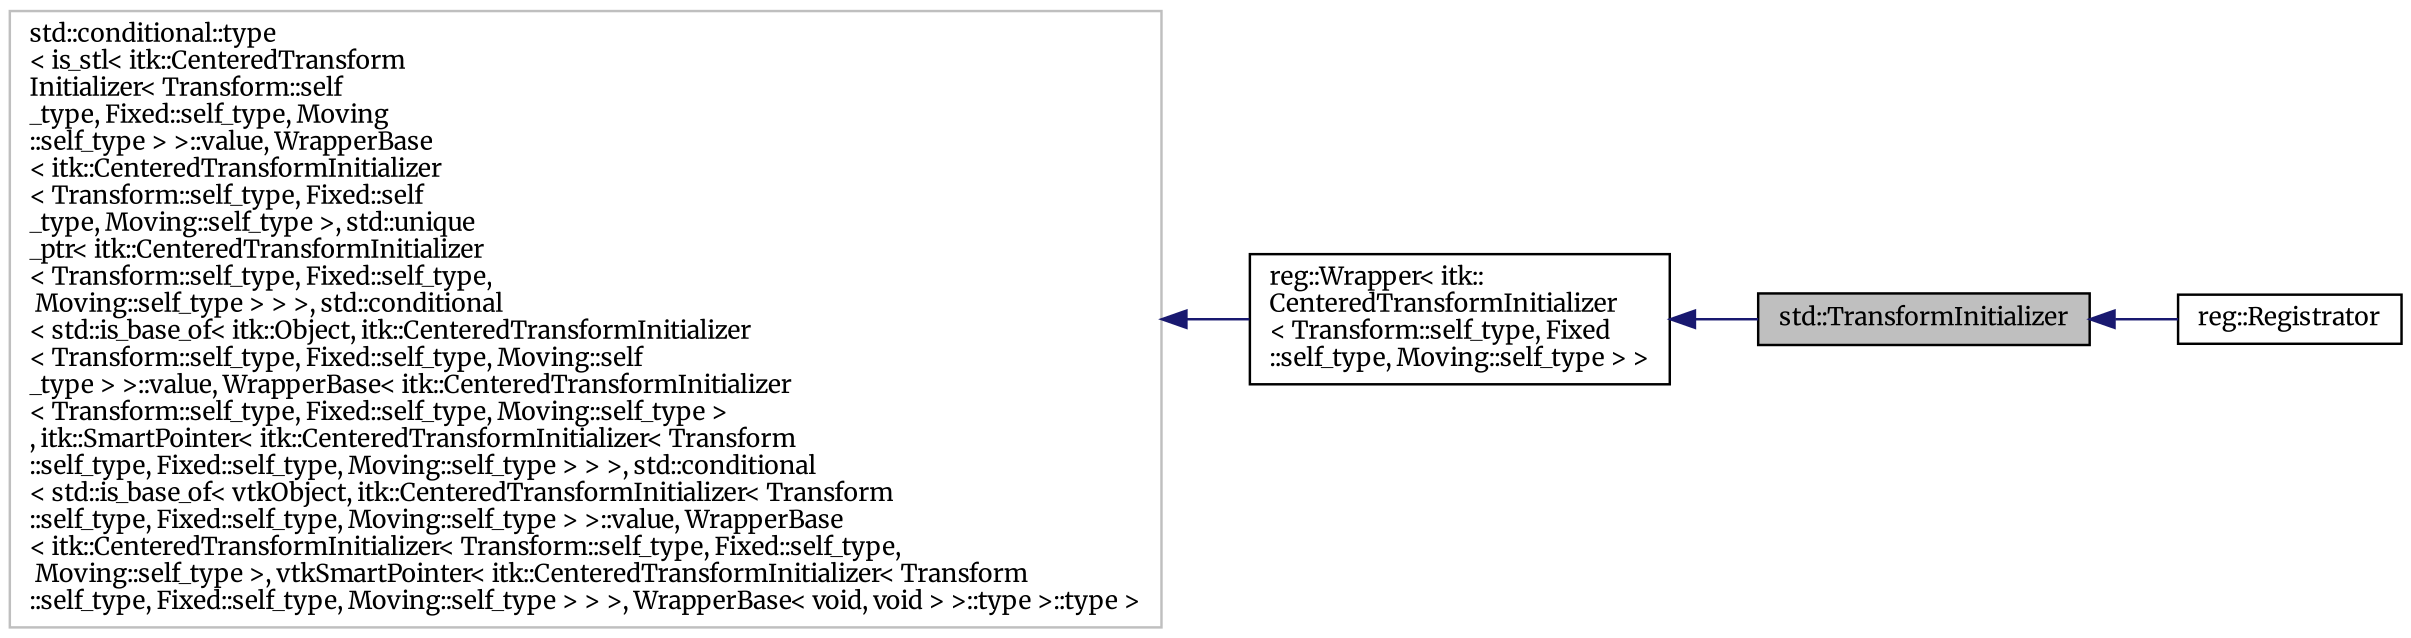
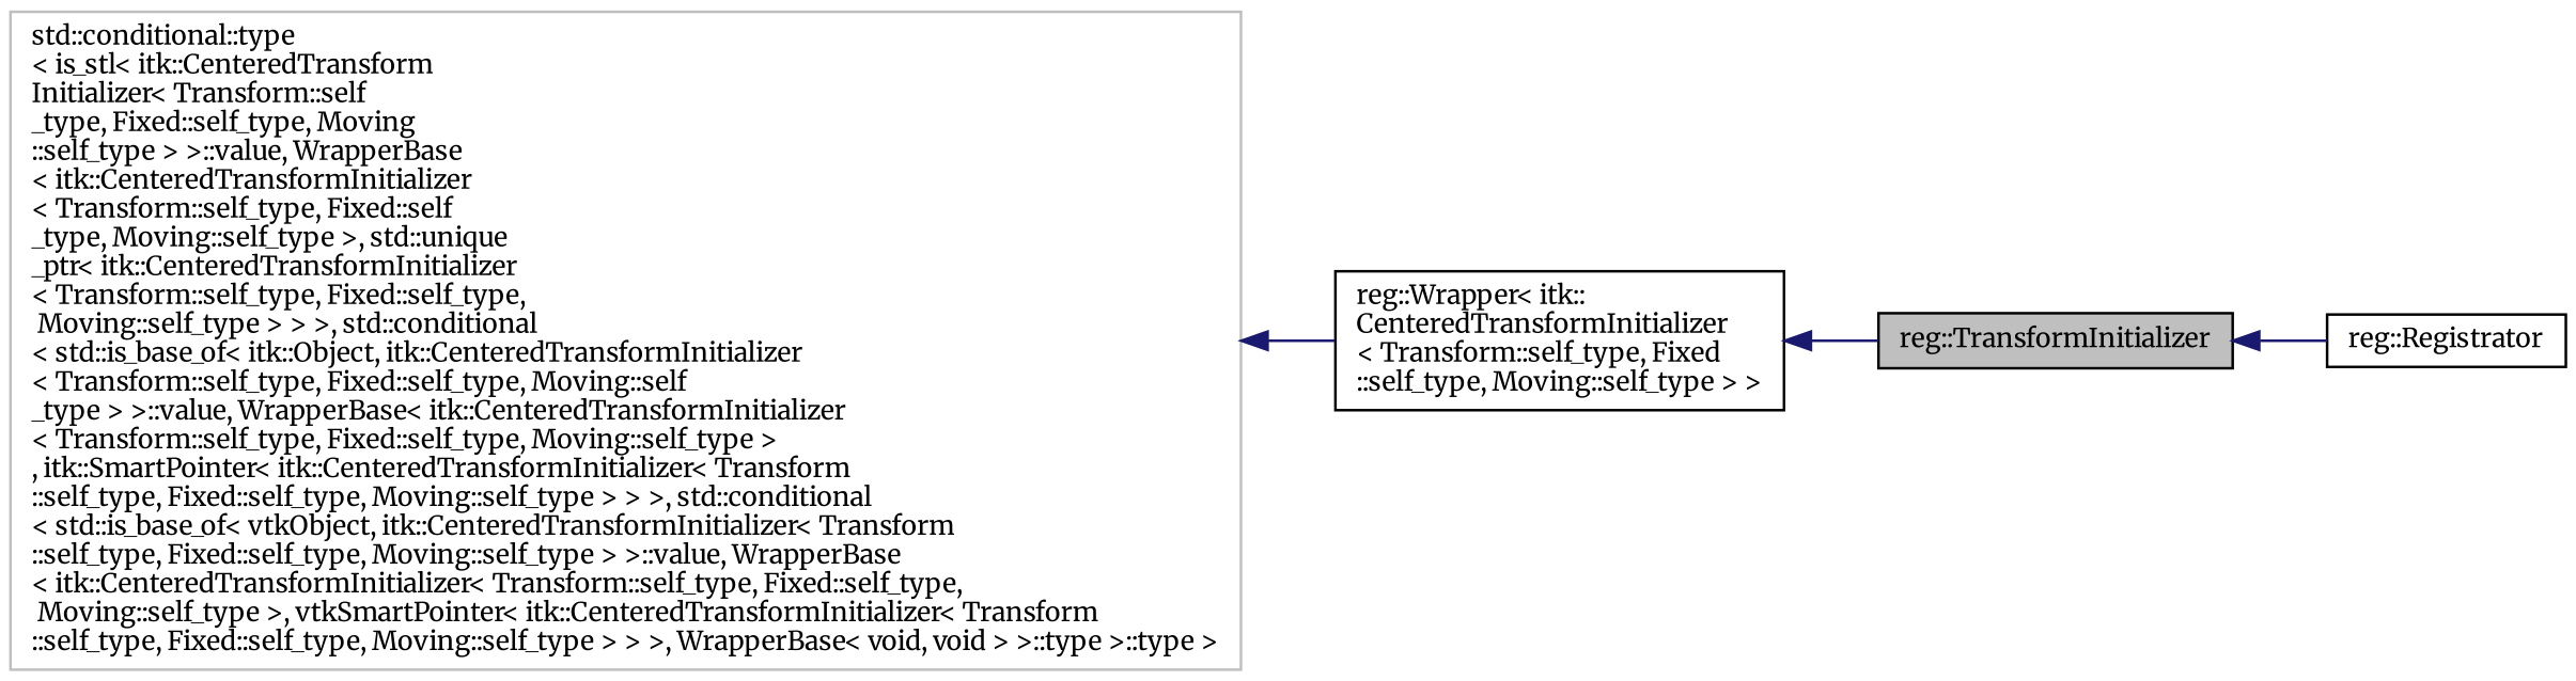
  digraph {
    rankdir=LR
    fontname=Merriweather
    node [color=black fillcolor=white fontname=Merriweather fontsize=10 shape=record style=filled]
    edge [color=midnightblue dir=back fontname=Merriweather fontsize=10 labelfontname=Helvetica labelfontsize=10 style=solid]
-   n1 [fillcolor=grey75 fontcolor=black height=0.2 label="std::TransformInitializer" width=0.4]
+   n1 [fillcolor=grey75 fontcolor=black height=0.2 label="reg::TransformInitializer" width=0.4]
    n2 [height=0.2 label="reg::Registrator" width=0.4]
    n3 [height=0.2 label="reg::Wrapper\< itk::\lCenteredTransformInitializer\l\< Transform::self_type, Fixed\l::self_type, Moving::self_type \> \>" width=0.4]
    n4 [color=grey75 height=0.2 label="std::conditional::type\l\< is_stl\< itk::CenteredTransform\lInitializer\< Transform::self\l_type, Fixed::self_type, Moving\l::self_type \> \>::value, WrapperBase\l\< itk::CenteredTransformInitializer\l\< Transform::self_type, Fixed::self\l_type, Moving::self_type \>, std::unique\l_ptr\< itk::CenteredTransformInitializer\l\< Transform::self_type, Fixed::self_type,\l Moving::self_type \> \> \>, std::conditional\l\< std::is_base_of\< itk::Object, itk::CenteredTransformInitializer\l\< Transform::self_type, Fixed::self_type, Moving::self\l_type \> \>::value, WrapperBase\< itk::CenteredTransformInitializer\l\< Transform::self_type, Fixed::self_type, Moving::self_type \>\l, itk::SmartPointer\< itk::CenteredTransformInitializer\< Transform\l::self_type, Fixed::self_type, Moving::self_type \> \> \>, std::conditional\l\< std::is_base_of\< vtkObject, itk::CenteredTransformInitializer\< Transform\l::self_type, Fixed::self_type, Moving::self_type \> \>::value, WrapperBase\l\< itk::CenteredTransformInitializer\< Transform::self_type, Fixed::self_type,\l Moving::self_type \>, vtkSmartPointer\< itk::CenteredTransformInitializer\< Transform\l::self_type, Fixed::self_type, Moving::self_type \> \> \>, WrapperBase\< void, void \> \>::type \>::type \>" width=0.4]
    n1 -> n2
    n3 -> n1
    n4 -> n3
  }
